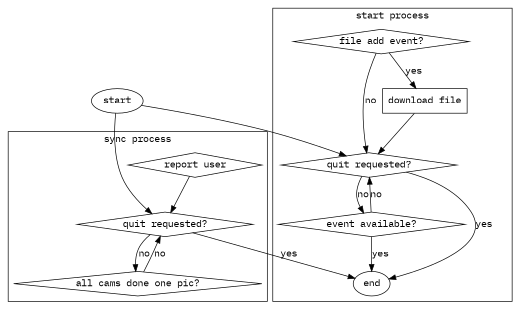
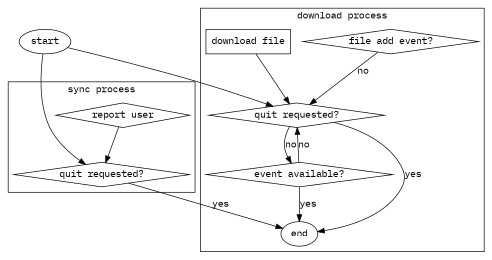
  digraph {
    fontname="IBM Plex Mono"
    node [fontname="IBM Plex Mono" shape=diamond]
    edge [fontname="IBM Plex Mono"]
    n1 [label="quit requested?"]
    n2 [label="event available?"]
    n3 [label="file add event?"]
    n4 [label="quit requested?"]
-   n5 [label="all cams done one pic?"]
    n6 [label="report user"]
    end [shape=""]
    n8 [label="download file" shape=box]
    start [shape=""]
    subgraph sub_1 {
      n1
      n2
      n3
      n4
-     n5
      n6
    }
    subgraph cluster_2 {
-     label="start process"
+     label="download process"
      n1
      n2
      n3
      end
      n8
    }
    subgraph cluster_3 {
      label="sync process"
      n4
-     n5
      n6
    }
    n1 -> n2 [label=no]
    n1 -> end [label=yes]
    n2 -> n1 [label=no]
    n2 -> end [label=yes]
    n3 -> n1 [label=no]
-   n3 -> n8 [label=yes]
-   n4 -> n5 [label=no]
    n4 -> end [label=yes]
-   n5 -> n4 [label=no]
    n6 -> n4
    n8 -> n1
    start -> n1
    start -> n4
  }
